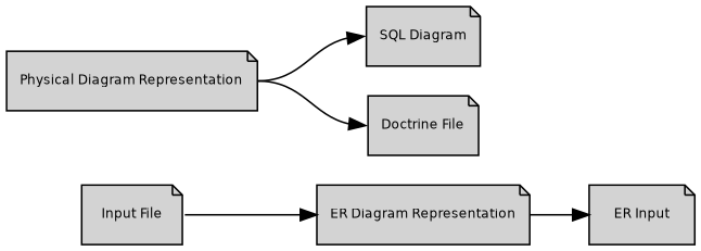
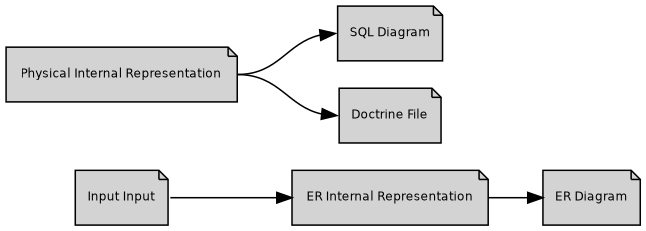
  digraph {
    fontname="Bitstream Vera Sans"
    fontsize=8
    rankdir=LR
    node [fontname="Bitstream Vera Sans" fontsize=8 shape=note style=filled]
    edge [fontname="Bitstream Vera Sans" fontsize=8 headport=w tailport=e]
-   n1 [label="Input File"]
-   n2 [label="ER Diagram Representation"]
-   n3 [label="ER Input"]
-   n4 [label="Physical Diagram Representation"]
+   n1 [label="Input Input"]
+   n2 [label="ER Internal Representation"]
+   n3 [label="ER Diagram"]
+   n4 [label="Physical Internal Representation"]
    n5 [label="SQL Diagram"]
    n6 [label="Doctrine File"]
    n1 -> n2
    n2 -> n3
    n4 -> n5
    n4 -> n6
  }
